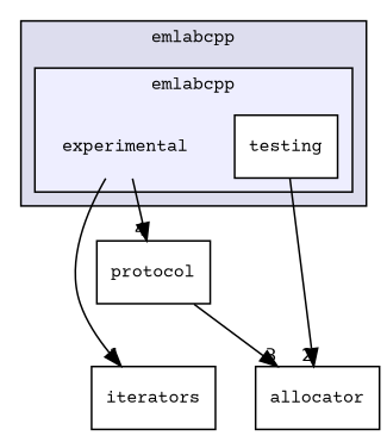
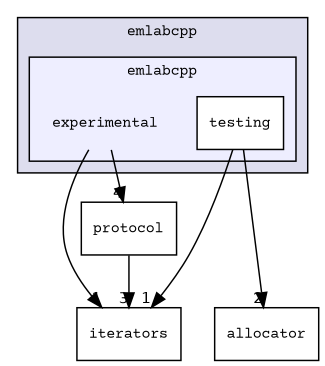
  digraph {
    compound=true
    fontname="Courier Prime"
    node [fontname="Courier Prime" fontsize=10 shape=box]
    edge [fontname="Courier Prime" headlabel=1 labeldistance=1.5 labelfontname=Helvetica labelfontsize=10]
    n1 [label=experimental shape=plaintext]
    n2 [color=black fillcolor=white label=testing style=filled]
    n3 [label=iterators]
    n4 [label=protocol]
    n5 [label=allocator]
    subgraph cluster_1 {
      bgcolor="#ddddee"
      fontsize=10
      label=emlabcpp
      pencolor=black
      subgraph cluster_2 {
        bgcolor="#eeeeff"
        fontsize=10
        label=emlabcpp
        pencolor=black
        n1
        n2
      }
    }
    n1 -> n3
    n1 -> n4 [headlabel=4]
+   n2 -> n3
    n2 -> n5 [headlabel=2]
-   n4 -> n5 [headlabel=3]
+   n4 -> n3 [headlabel=3]
  }
